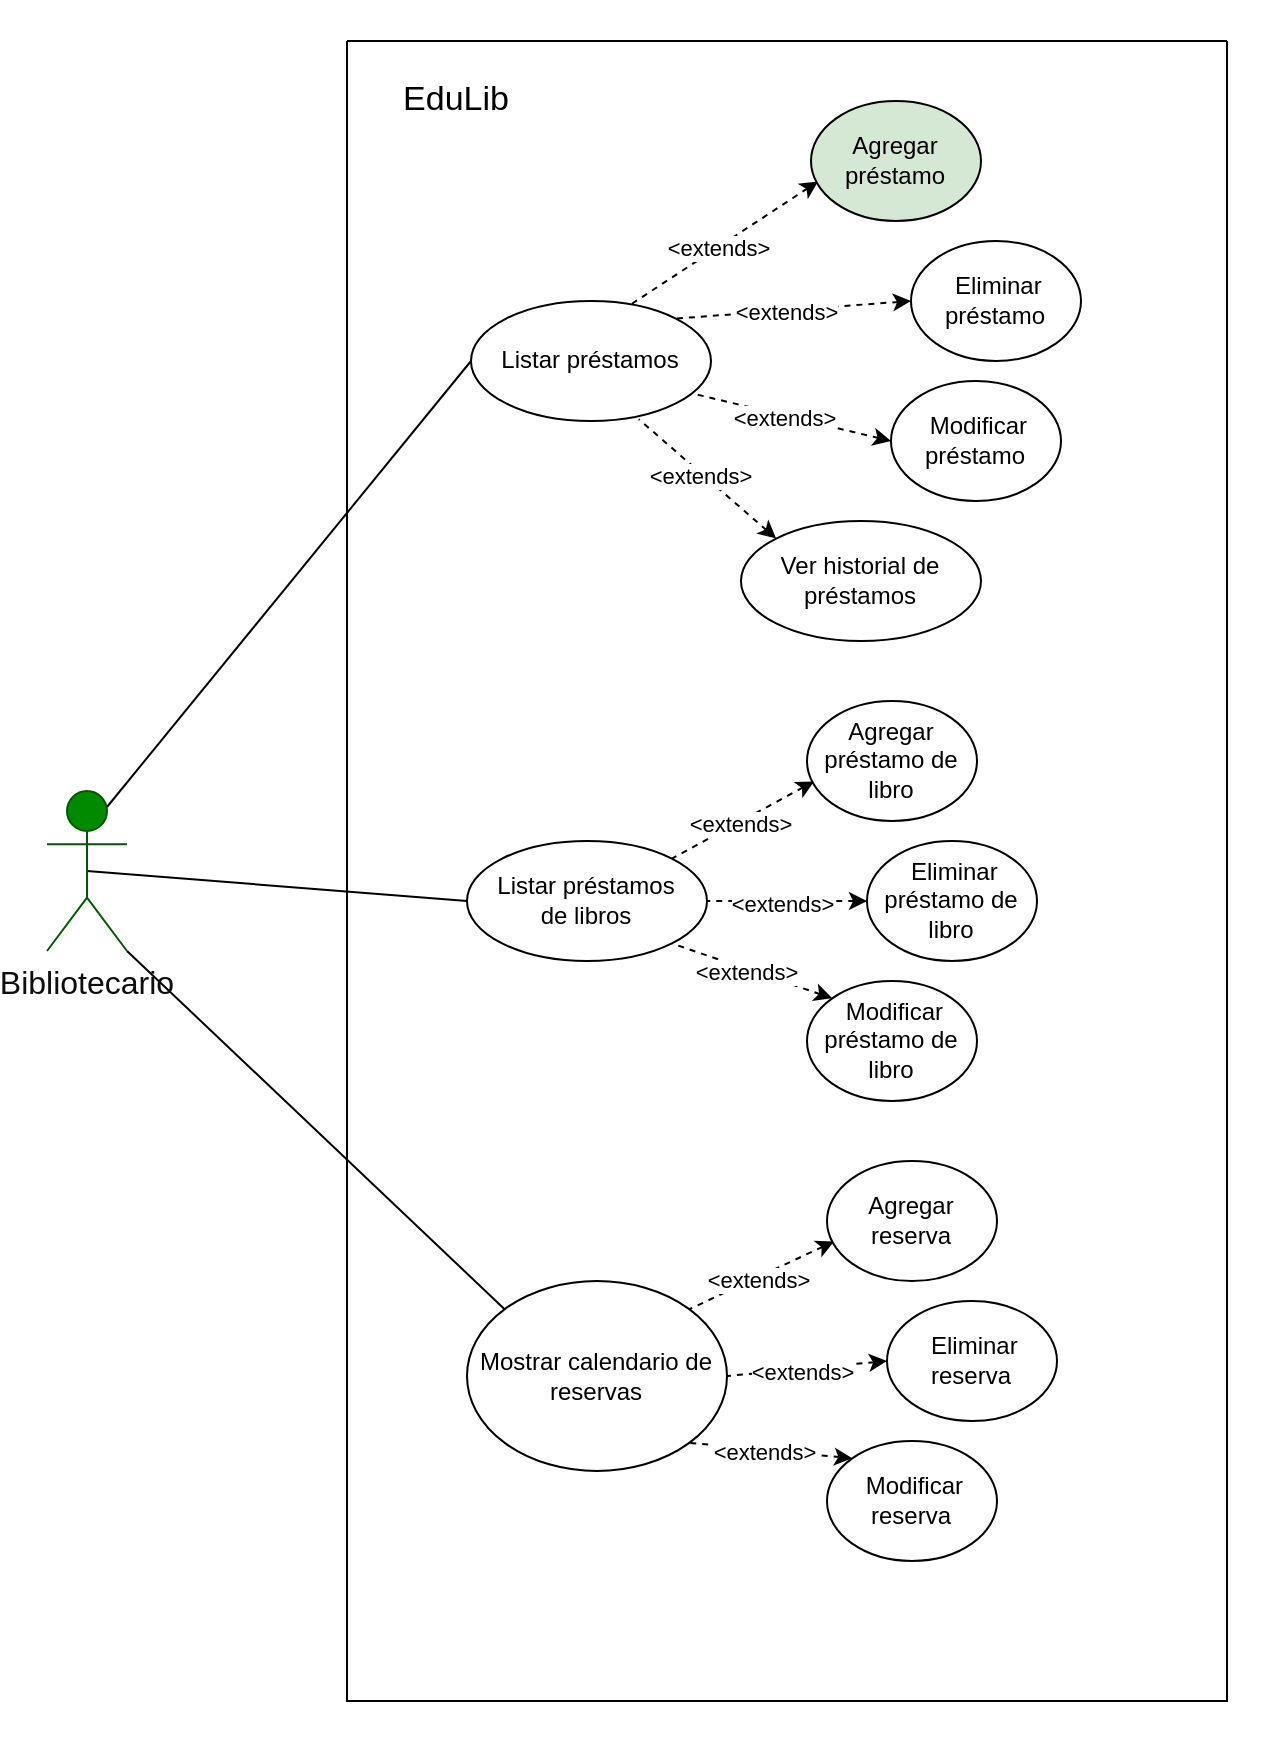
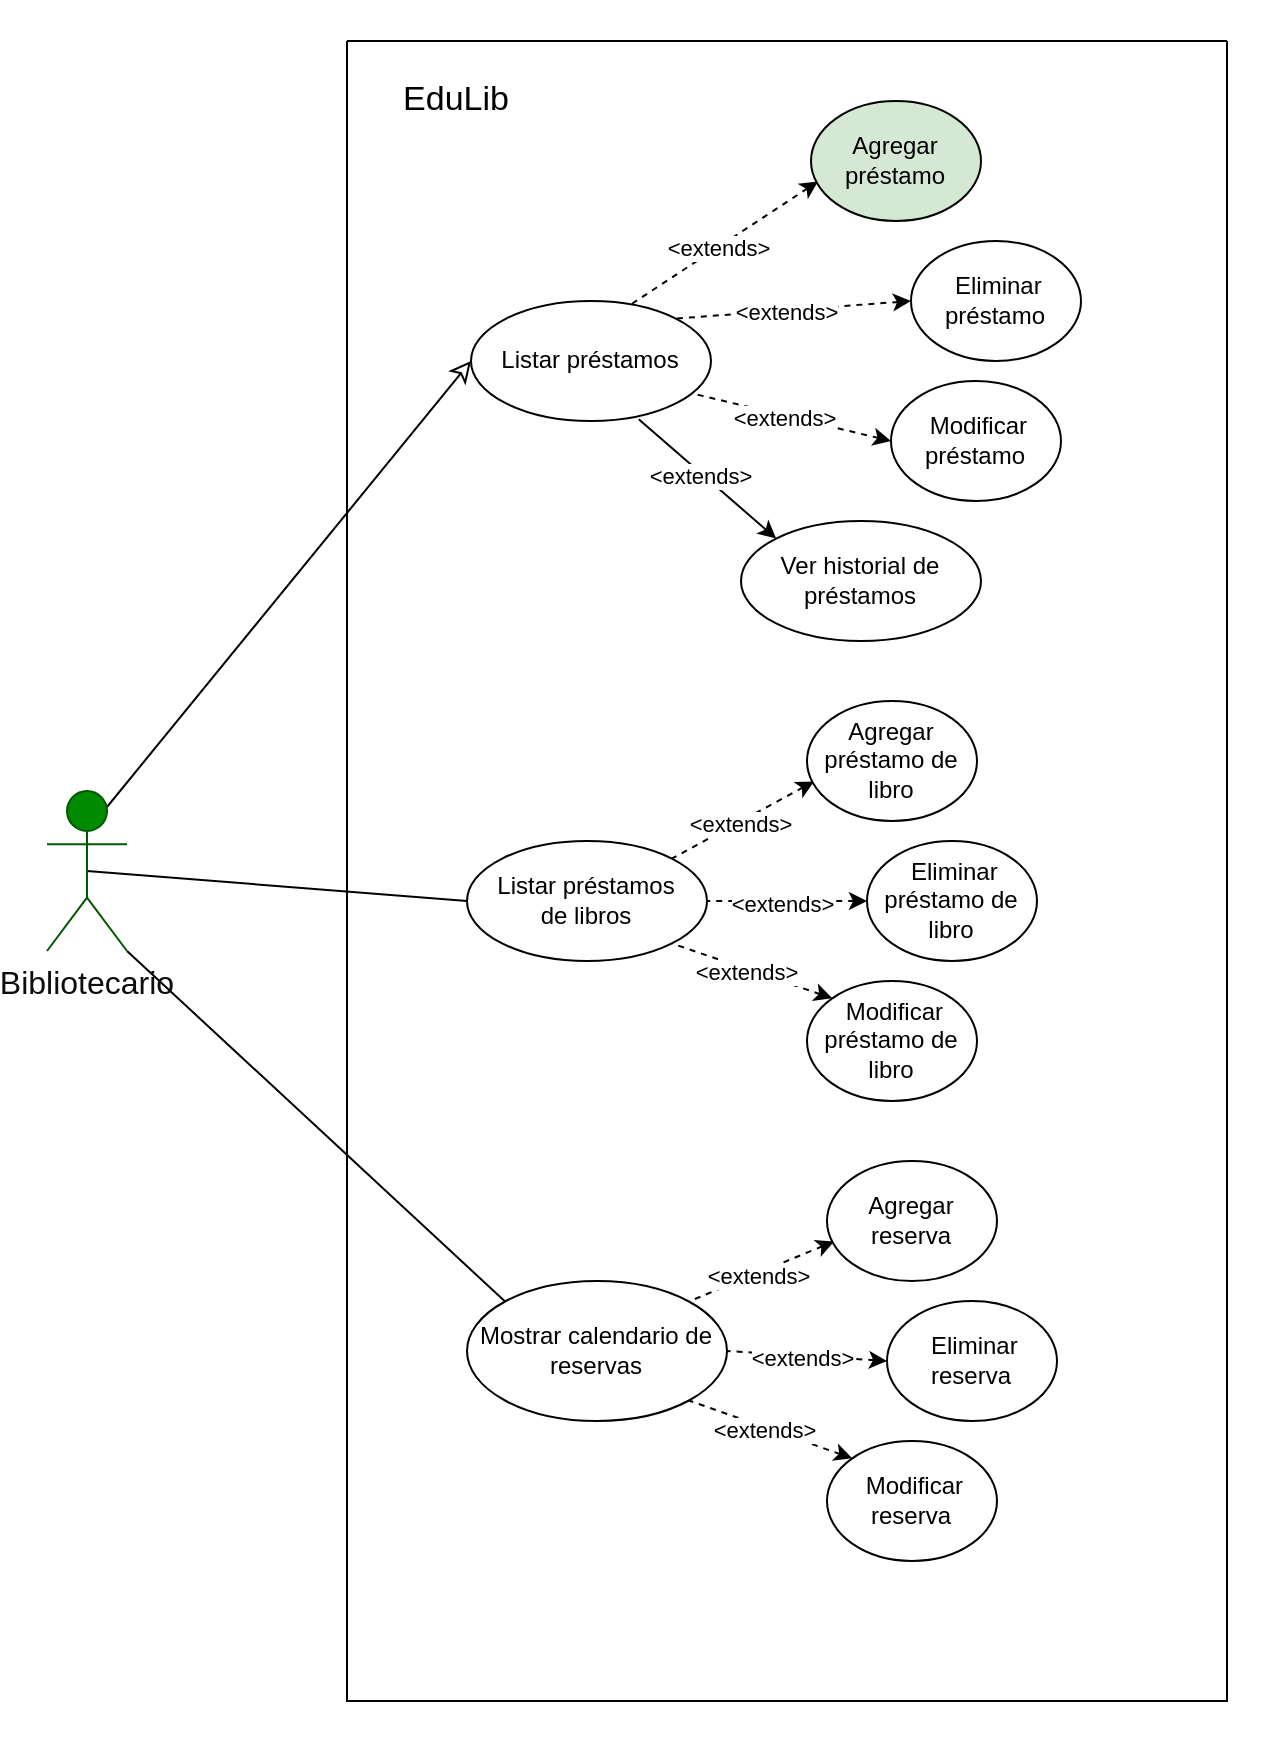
  <mxCell id="0" />
  <mxCell id="1" parent="0" />
- <mxCell id="2" style="edgeStyle=none;curved=1;rounded=0;orthogonalLoop=1;jettySize=auto;html=1;exitX=0.75;exitY=0.1;exitDx=0;exitDy=0;exitPerimeter=0;entryX=0;entryY=0.5;entryDx=0;entryDy=0;fontSize=12;startSize=8;endSize=8;endArrow=none;endFill=0;" edge="1" parent="1" source="5" target="12"><mxGeometry relative="1" as="geometry" /></mxCell>
+ <mxCell id="2" style="edgeStyle=none;curved=1;rounded=0;orthogonalLoop=1;jettySize=auto;html=1;exitX=0.75;exitY=0.1;exitDx=0;exitDy=0;exitPerimeter=0;entryX=0;entryY=0.5;entryDx=0;entryDy=0;fontSize=12;startSize=8;endSize=8;endArrow=classic;endFill=0;" edge="1" parent="1" source="5" target="12"><mxGeometry relative="1" as="geometry" /></mxCell>
  <mxCell id="3" style="edgeStyle=none;curved=1;rounded=0;orthogonalLoop=1;jettySize=auto;html=1;exitX=0.5;exitY=0.5;exitDx=0;exitDy=0;exitPerimeter=0;entryX=0;entryY=0.5;entryDx=0;entryDy=0;fontSize=12;startSize=8;endSize=8;endArrow=none;endFill=0;" edge="1" parent="1" source="5" target="23"><mxGeometry relative="1" as="geometry" /></mxCell>
  <mxCell id="4" style="edgeStyle=none;curved=1;rounded=0;orthogonalLoop=1;jettySize=auto;html=1;exitX=1;exitY=1;exitDx=0;exitDy=0;exitPerimeter=0;entryX=0;entryY=0;entryDx=0;entryDy=0;fontSize=12;startSize=8;endSize=8;endArrow=none;endFill=0;" edge="1" parent="1" source="5" target="35"><mxGeometry relative="1" as="geometry" /></mxCell>
  <mxCell id="5" value="&lt;font style=&quot;font-size: 16px;&quot;&gt;Bibliotecario&lt;/font&gt;" style="shape=umlActor;verticalLabelPosition=bottom;verticalAlign=top;html=1;outlineConnect=0;fillColor=#008a00;strokeColor=#005700;shadow=0;fontColor=#0D0D0D;" parent="1" vertex="1"><mxGeometry x="20" y="395" width="40" height="80" as="geometry" /></mxCell>
  <mxCell id="6" value="" style="swimlane;startSize=0;" vertex="1" parent="1"><mxGeometry x="170" y="20" width="440" height="830" as="geometry" /></mxCell>
  <mxCell id="7" value="&lt;font style=&quot;font-size: 17px;&quot;&gt;EduLib&lt;/font&gt;" style="text;html=1;align=center;verticalAlign=middle;whiteSpace=wrap;rounded=0;" vertex="1" parent="6"><mxGeometry width="110" height="60" as="geometry" /></mxCell>
  <mxCell id="8" style="rounded=0;orthogonalLoop=1;jettySize=auto;html=1;exitX=0;exitY=0.5;exitDx=0;exitDy=0;endArrow=none;endFill=0;startArrow=classic;startFill=1;dashed=1;entryX=0.919;entryY=0.769;entryDx=0;entryDy=0;entryPerimeter=0;" parent="6" source="15" target="12" edge="1"><mxGeometry relative="1" as="geometry"><mxPoint x="234.5" y="310" as="sourcePoint" /><mxPoint x="344.5" y="310" as="targetPoint" /></mxGeometry></mxCell>
  <mxCell id="9" value="&amp;lt;extends&amp;gt;" style="edgeLabel;html=1;align=center;verticalAlign=middle;resizable=0;points=[];" parent="8" vertex="1" connectable="0"><mxGeometry x="0.07" y="1" relative="1" as="geometry"><mxPoint as="offset" /></mxGeometry></mxCell>
  <mxCell id="10" style="rounded=0;orthogonalLoop=1;jettySize=auto;html=1;exitX=0.042;exitY=0.67;exitDx=0;exitDy=0;endArrow=none;endFill=0;startArrow=classic;startFill=1;dashed=1;entryX=0.669;entryY=0.025;entryDx=0;entryDy=0;exitPerimeter=0;entryPerimeter=0;" parent="6" source="13" target="12" edge="1"><mxGeometry relative="1" as="geometry"><mxPoint x="92" y="60.0" as="sourcePoint" /><mxPoint x="202" y="60.0" as="targetPoint" /></mxGeometry></mxCell>
  <mxCell id="11" value="&amp;lt;extends&amp;gt;" style="edgeLabel;html=1;align=center;verticalAlign=middle;resizable=0;points=[];" parent="10" vertex="1" connectable="0"><mxGeometry x="0.07" y="1" relative="1" as="geometry"><mxPoint as="offset" /></mxGeometry></mxCell>
  <mxCell id="12" value="Listar préstamos" style="ellipse;whiteSpace=wrap;html=1;" vertex="1" parent="6"><mxGeometry x="62" y="130" width="120" height="60" as="geometry" /></mxCell>
  <mxCell id="13" value="Agregar préstamo" style="ellipse;whiteSpace=wrap;html=1;fillColor=#d5e8d4;" vertex="1" parent="6"><mxGeometry x="232" y="30" width="85" height="60" as="geometry" /></mxCell>
  <mxCell id="14" value="&amp;nbsp;Eliminar préstamo" style="ellipse;whiteSpace=wrap;html=1;" vertex="1" parent="6"><mxGeometry x="282" y="100" width="85" height="60" as="geometry" /></mxCell>
  <mxCell id="15" value="&amp;nbsp;Modificar préstamo" style="ellipse;whiteSpace=wrap;html=1;" vertex="1" parent="6"><mxGeometry x="272" y="170" width="85" height="60" as="geometry" /></mxCell>
  <mxCell id="16" style="rounded=0;orthogonalLoop=1;jettySize=auto;html=1;exitX=0;exitY=0.5;exitDx=0;exitDy=0;endArrow=none;endFill=0;startArrow=classic;startFill=1;dashed=1;entryX=1;entryY=0;entryDx=0;entryDy=0;" edge="1" parent="6" source="14" target="12"><mxGeometry relative="1" as="geometry"><mxPoint x="188" y="160" as="sourcePoint" /><mxPoint x="116" y="199" as="targetPoint" /></mxGeometry></mxCell>
  <mxCell id="17" value="&amp;lt;extends&amp;gt;" style="edgeLabel;html=1;align=center;verticalAlign=middle;resizable=0;points=[];" vertex="1" connectable="0" parent="16"><mxGeometry x="0.07" y="1" relative="1" as="geometry"><mxPoint as="offset" /></mxGeometry></mxCell>
  <mxCell id="18" value="Ver historial de préstamos" style="ellipse;whiteSpace=wrap;html=1;" vertex="1" parent="6"><mxGeometry x="197" y="240" width="120" height="60" as="geometry" /></mxCell>
  <mxCell id="19" style="rounded=0;orthogonalLoop=1;jettySize=auto;html=1;exitX=0;exitY=0;exitDx=0;exitDy=0;endArrow=none;endFill=0;startArrow=classic;startFill=1;dashed=1;entryX=1;entryY=1;entryDx=0;entryDy=0;" edge="1" source="26" target="23" parent="6"><mxGeometry relative="1" as="geometry"><mxPoint x="202.5" y="610" as="sourcePoint" /><mxPoint x="312.5" y="610" as="targetPoint" /></mxGeometry></mxCell>
  <mxCell id="20" value="&amp;lt;extends&amp;gt;" style="edgeLabel;html=1;align=center;verticalAlign=middle;resizable=0;points=[];" vertex="1" connectable="0" parent="19"><mxGeometry x="0.07" y="1" relative="1" as="geometry"><mxPoint as="offset" /></mxGeometry></mxCell>
  <mxCell id="21" style="rounded=0;orthogonalLoop=1;jettySize=auto;html=1;exitX=0.042;exitY=0.67;exitDx=0;exitDy=0;endArrow=none;endFill=0;startArrow=classic;startFill=1;dashed=1;entryX=1;entryY=0;entryDx=0;entryDy=0;exitPerimeter=0;" edge="1" source="24" target="23" parent="6"><mxGeometry relative="1" as="geometry"><mxPoint x="60" y="360.0" as="sourcePoint" /><mxPoint x="170" y="360.0" as="targetPoint" /></mxGeometry></mxCell>
  <mxCell id="22" value="&amp;lt;extends&amp;gt;" style="edgeLabel;html=1;align=center;verticalAlign=middle;resizable=0;points=[];" vertex="1" connectable="0" parent="21"><mxGeometry x="0.07" y="1" relative="1" as="geometry"><mxPoint as="offset" /></mxGeometry></mxCell>
  <mxCell id="23" value="Listar préstamos&lt;div&gt;de libros&lt;/div&gt;" style="ellipse;whiteSpace=wrap;html=1;" vertex="1" parent="6"><mxGeometry x="60" y="400" width="120" height="60" as="geometry" /></mxCell>
  <mxCell id="24" value="Agregar préstamo de libro" style="ellipse;whiteSpace=wrap;html=1;" vertex="1" parent="6"><mxGeometry x="230" y="330" width="85" height="60" as="geometry" /></mxCell>
  <mxCell id="25" value="&amp;nbsp;Eliminar préstamo de libro" style="ellipse;whiteSpace=wrap;html=1;" vertex="1" parent="6"><mxGeometry x="260" y="400" width="85" height="60" as="geometry" /></mxCell>
  <mxCell id="26" value="&amp;nbsp;Modificar préstamo de libro" style="ellipse;whiteSpace=wrap;html=1;" vertex="1" parent="6"><mxGeometry x="230" y="470" width="85" height="60" as="geometry" /></mxCell>
  <mxCell id="27" style="rounded=0;orthogonalLoop=1;jettySize=auto;html=1;exitX=0;exitY=0.5;exitDx=0;exitDy=0;endArrow=none;endFill=0;startArrow=classic;startFill=1;dashed=1;entryX=1;entryY=0.5;entryDx=0;entryDy=0;" edge="1" source="25" target="23" parent="6"><mxGeometry relative="1" as="geometry"><mxPoint x="156" y="460" as="sourcePoint" /><mxPoint x="84" y="499" as="targetPoint" /></mxGeometry></mxCell>
  <mxCell id="28" value="&amp;lt;extends&amp;gt;" style="edgeLabel;html=1;align=center;verticalAlign=middle;resizable=0;points=[];" vertex="1" connectable="0" parent="27"><mxGeometry x="0.07" y="1" relative="1" as="geometry"><mxPoint as="offset" /></mxGeometry></mxCell>
- <mxCell id="29" style="rounded=0;orthogonalLoop=1;jettySize=auto;html=1;exitX=0;exitY=0;exitDx=0;exitDy=0;endArrow=none;endFill=0;startArrow=classic;startFill=1;dashed=1;entryX=0.699;entryY=0.985;entryDx=0;entryDy=0;entryPerimeter=0;" edge="1" parent="6" source="18" target="12"><mxGeometry relative="1" as="geometry"><mxPoint x="282" y="210" as="sourcePoint" /><mxPoint x="182" y="186" as="targetPoint" /></mxGeometry></mxCell>
+ <mxCell id="29" style="rounded=0;orthogonalLoop=1;jettySize=auto;html=1;exitX=0;exitY=0;exitDx=0;exitDy=0;endArrow=none;endFill=0;startArrow=classic;startFill=1;dashed=0;entryX=0.699;entryY=0.985;entryDx=0;entryDy=0;entryPerimeter=0;" edge="1" parent="6" source="18" target="12"><mxGeometry relative="1" as="geometry"><mxPoint x="282" y="210" as="sourcePoint" /><mxPoint x="182" y="186" as="targetPoint" /></mxGeometry></mxCell>
  <mxCell id="30" value="&amp;lt;extends&amp;gt;" style="edgeLabel;html=1;align=center;verticalAlign=middle;resizable=0;points=[];" vertex="1" connectable="0" parent="29"><mxGeometry x="0.07" y="1" relative="1" as="geometry"><mxPoint as="offset" /></mxGeometry></mxCell>
  <mxCell id="31" style="rounded=0;orthogonalLoop=1;jettySize=auto;html=1;exitX=0;exitY=0;exitDx=0;exitDy=0;endArrow=none;endFill=0;startArrow=classic;startFill=1;dashed=1;entryX=1;entryY=1;entryDx=0;entryDy=0;" edge="1" source="38" target="35" parent="6"><mxGeometry relative="1" as="geometry"><mxPoint x="212.5" y="840" as="sourcePoint" /><mxPoint x="322.5" y="840" as="targetPoint" /></mxGeometry></mxCell>
  <mxCell id="32" value="&amp;lt;extends&amp;gt;" style="edgeLabel;html=1;align=center;verticalAlign=middle;resizable=0;points=[];" vertex="1" connectable="0" parent="31"><mxGeometry x="0.07" y="1" relative="1" as="geometry"><mxPoint as="offset" /></mxGeometry></mxCell>
  <mxCell id="33" style="rounded=0;orthogonalLoop=1;jettySize=auto;html=1;exitX=0.042;exitY=0.67;exitDx=0;exitDy=0;endArrow=none;endFill=0;startArrow=classic;startFill=1;dashed=1;entryX=1;entryY=0;entryDx=0;entryDy=0;exitPerimeter=0;" edge="1" source="36" target="35" parent="6"><mxGeometry relative="1" as="geometry"><mxPoint x="70" y="590.0" as="sourcePoint" /><mxPoint x="180" y="590.0" as="targetPoint" /></mxGeometry></mxCell>
  <mxCell id="34" value="&amp;lt;extends&amp;gt;" style="edgeLabel;html=1;align=center;verticalAlign=middle;resizable=0;points=[];" vertex="1" connectable="0" parent="33"><mxGeometry x="0.07" y="1" relative="1" as="geometry"><mxPoint as="offset" /></mxGeometry></mxCell>
- <mxCell id="35" value="Mostrar calendario de reservas" style="ellipse;whiteSpace=wrap;html=1;" vertex="1" parent="6"><mxGeometry x="60" y="620" width="130" height="95" as="geometry" /></mxCell>
+ <mxCell id="35" value="Mostrar calendario de reservas" style="ellipse;whiteSpace=wrap;html=1;" vertex="1" parent="6"><mxGeometry x="60" y="620" width="130" height="70" as="geometry" /></mxCell>
  <mxCell id="36" value="Agregar reserva" style="ellipse;whiteSpace=wrap;html=1;" vertex="1" parent="6"><mxGeometry x="240" y="560" width="85" height="60" as="geometry" /></mxCell>
  <mxCell id="37" value="&amp;nbsp;Eliminar reserva" style="ellipse;whiteSpace=wrap;html=1;" vertex="1" parent="6"><mxGeometry x="270" y="630" width="85" height="60" as="geometry" /></mxCell>
  <mxCell id="38" value="&amp;nbsp;Modificar reserva" style="ellipse;whiteSpace=wrap;html=1;" vertex="1" parent="6"><mxGeometry x="240" y="700" width="85" height="60" as="geometry" /></mxCell>
  <mxCell id="39" style="rounded=0;orthogonalLoop=1;jettySize=auto;html=1;exitX=0;exitY=0.5;exitDx=0;exitDy=0;endArrow=none;endFill=0;startArrow=classic;startFill=1;dashed=1;entryX=1;entryY=0.5;entryDx=0;entryDy=0;" edge="1" source="37" target="35" parent="6"><mxGeometry relative="1" as="geometry"><mxPoint x="166" y="690" as="sourcePoint" /><mxPoint x="94" y="729" as="targetPoint" /></mxGeometry></mxCell>
  <mxCell id="40" value="&amp;lt;extends&amp;gt;" style="edgeLabel;html=1;align=center;verticalAlign=middle;resizable=0;points=[];" vertex="1" connectable="0" parent="39"><mxGeometry x="0.07" y="1" relative="1" as="geometry"><mxPoint as="offset" /></mxGeometry></mxCell>
